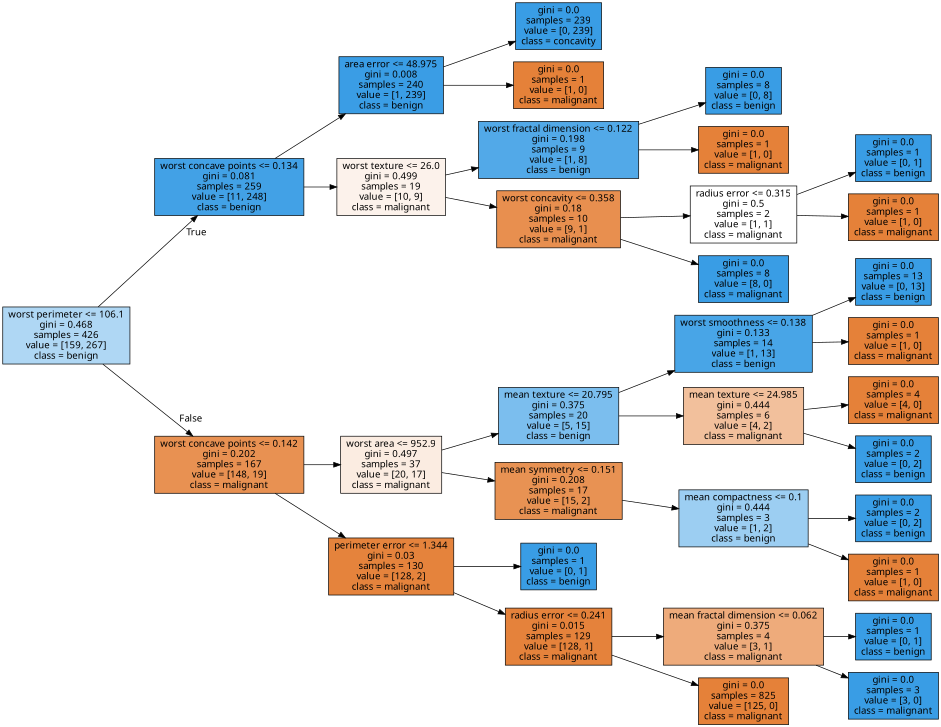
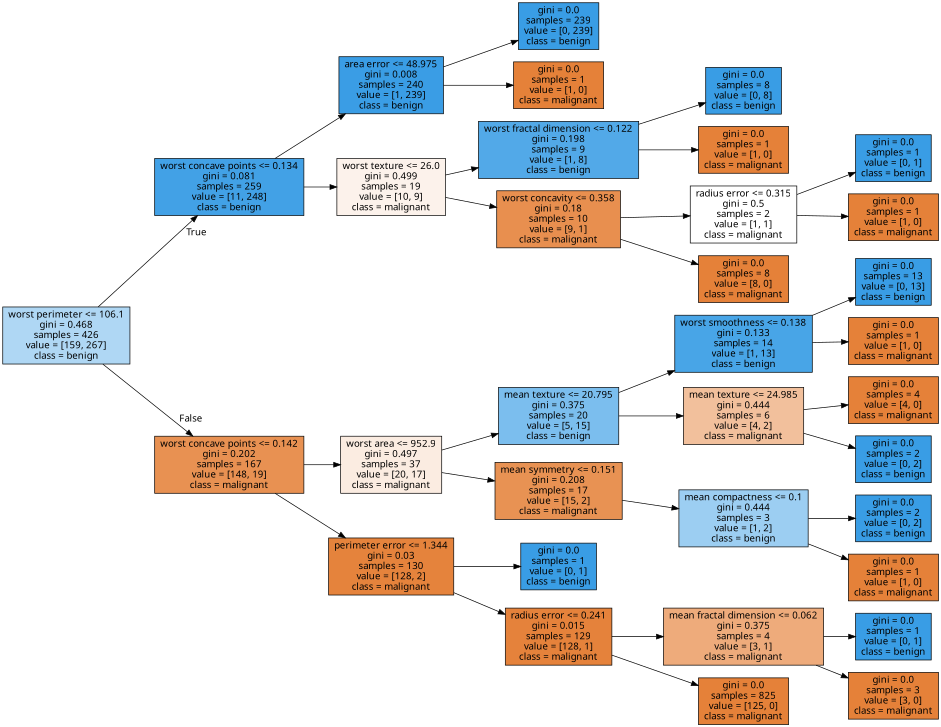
  digraph {
    fontname="Noto Sans"
    rankdir=LR
    node [color=black fillcolor="#e58139" fontname="Noto Sans" shape=box style=filled]
    edge [fontname="Noto Sans"]
    n1 [fillcolor="#afd7f4" label="worst perimeter <= 106.1\ngini = 0.468\nsamples = 426\nvalue = [159, 267]\nclass = benign"]
    n2 [fillcolor="#42a1e6" label="worst concave points <= 0.134\ngini = 0.081\nsamples = 259\nvalue = [11, 248]\nclass = benign"]
    n3 [fillcolor="#e89152" label="worst concave points <= 0.142\ngini = 0.202\nsamples = 167\nvalue = [148, 19]\nclass = malignant"]
    n4 [fillcolor="#3a9de5" label="area error <= 48.975\ngini = 0.008\nsamples = 240\nvalue = [1, 239]\nclass = benign"]
    n5 [fillcolor="#fcf2eb" label="worst texture <= 26.0\ngini = 0.499\nsamples = 19\nvalue = [10, 9]\nclass = malignant"]
    n6 [fillcolor="#fbece1" label="worst area <= 952.9\ngini = 0.497\nsamples = 37\nvalue = [20, 17]\nclass = malignant"]
    n7 [fillcolor="#e5833c" label="perimeter error <= 1.344\ngini = 0.03\nsamples = 130\nvalue = [128, 2]\nclass = malignant"]
-   n8 [fillcolor="#399de5" label="gini = 0.0\nsamples = 239\nvalue = [0, 239]\nclass = concavity"]
+   n8 [fillcolor="#399de5" label="gini = 0.0\nsamples = 239\nvalue = [0, 239]\nclass = benign"]
    n9 [label="gini = 0.0\nsamples = 1\nvalue = [1, 0]\nclass = malignant"]
    n10 [fillcolor="#52a9e8" label="worst fractal dimension <= 0.122\ngini = 0.198\nsamples = 9\nvalue = [1, 8]\nclass = benign"]
    n11 [fillcolor="#e88f4f" label="worst concavity <= 0.358\ngini = 0.18\nsamples = 10\nvalue = [9, 1]\nclass = malignant"]
    n12 [fillcolor="#399de5" label="gini = 0.0\nsamples = 8\nvalue = [0, 8]\nclass = benign"]
    n13 [label="gini = 0.0\nsamples = 1\nvalue = [1, 0]\nclass = malignant"]
    n14 [fillcolor="#ffffff" label="radius error <= 0.315\ngini = 0.5\nsamples = 2\nvalue = [1, 1]\nclass = malignant"]
-   n15 [fillcolor="#399de5" label="gini = 0.0\nsamples = 8\nvalue = [8, 0]\nclass = malignant"]
+   n15 [label="gini = 0.0\nsamples = 8\nvalue = [8, 0]\nclass = malignant"]
    n16 [fillcolor="#399de5" label="gini = 0.0\nsamples = 1\nvalue = [0, 1]\nclass = benign"]
    n17 [label="gini = 0.0\nsamples = 1\nvalue = [1, 0]\nclass = malignant"]
    n18 [fillcolor="#7bbeee" label="mean texture <= 20.795\ngini = 0.375\nsamples = 20\nvalue = [5, 15]\nclass = benign"]
    n19 [fillcolor="#e89253" label="mean symmetry <= 0.151\ngini = 0.208\nsamples = 17\nvalue = [15, 2]\nclass = malignant"]
    n20 [fillcolor="#399de5" label="gini = 0.0\nsamples = 1\nvalue = [0, 1]\nclass = benign"]
    n21 [fillcolor="#e5823b" label="radius error <= 0.241\ngini = 0.015\nsamples = 129\nvalue = [128, 1]\nclass = malignant"]
    n22 [fillcolor="#48a5e7" label="worst smoothness <= 0.138\ngini = 0.133\nsamples = 14\nvalue = [1, 13]\nclass = benign"]
    n23 [fillcolor="#f2c09c" label="mean texture <= 24.985\ngini = 0.444\nsamples = 6\nvalue = [4, 2]\nclass = malignant"]
    n24 [fillcolor="#9ccef2" label="mean compactness <= 0.1\ngini = 0.444\nsamples = 3\nvalue = [1, 2]\nclass = benign"]
    n25 [fillcolor="#399de5" label="gini = 0.0\nsamples = 13\nvalue = [0, 13]\nclass = benign"]
    n26 [label="gini = 0.0\nsamples = 1\nvalue = [1, 0]\nclass = malignant"]
    n27 [label="gini = 0.0\nsamples = 4\nvalue = [4, 0]\nclass = malignant"]
    n28 [fillcolor="#399de5" label="gini = 0.0\nsamples = 2\nvalue = [0, 2]\nclass = benign"]
    n29 [fillcolor="#399de5" label="gini = 0.0\nsamples = 2\nvalue = [0, 2]\nclass = benign"]
    n30 [label="gini = 0.0\nsamples = 1\nvalue = [1, 0]\nclass = malignant"]
    n31 [fillcolor="#eeab7b" label="mean fractal dimension <= 0.062\ngini = 0.375\nsamples = 4\nvalue = [3, 1]\nclass = malignant"]
    n32 [label="gini = 0.0\nsamples = 825\nvalue = [125, 0]\nclass = malignant"]
    n33 [fillcolor="#399de5" label="gini = 0.0\nsamples = 1\nvalue = [0, 1]\nclass = benign"]
-   n34 [fillcolor="#399de5" label="gini = 0.0\nsamples = 3\nvalue = [3, 0]\nclass = malignant"]
+   n34 [label="gini = 0.0\nsamples = 3\nvalue = [3, 0]\nclass = malignant"]
    n1 -> n2 [headlabel=True labelangle=45 labeldistance=2.5]
    n1 -> n3 [headlabel=False labelangle=-45 labeldistance=2.5]
    n2 -> n4
    n2 -> n5
    n3 -> n6
    n3 -> n7
    n4 -> n8
    n4 -> n9
    n5 -> n10
    n5 -> n11
    n6 -> n18
    n6 -> n19
    n7 -> n20
    n7 -> n21
    n10 -> n12
    n10 -> n13
    n11 -> n14
    n11 -> n15
    n14 -> n16
    n14 -> n17
    n18 -> n22
    n18 -> n23
    n19 -> n24
    n21 -> n31
    n21 -> n32
    n22 -> n25
    n22 -> n26
    n23 -> n27
    n23 -> n28
    n24 -> n29
    n24 -> n30
    n31 -> n33
    n31 -> n34
  }
